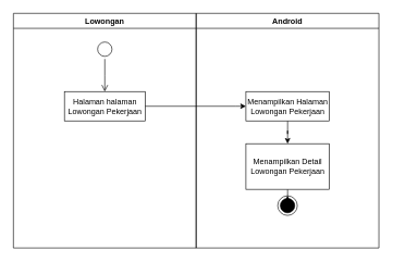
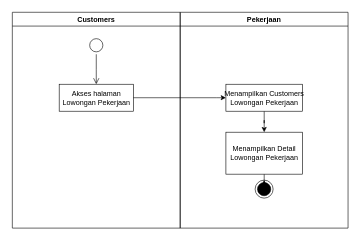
  <mxCell id="0" />
  <mxCell id="1" parent="0" />
- <mxCell id="2" value="Android" style="swimlane;fillColor=none;startSize=23;" parent="1" vertex="1"><mxGeometry x="300" y="20" width="280" height="360" as="geometry" /></mxCell>
+ <mxCell id="2" value="Pekerjaan" style="swimlane;fillColor=none;startSize=23;" parent="1" vertex="1"><mxGeometry x="300" y="20" width="280" height="360" as="geometry" /></mxCell>
  <mxCell id="3" style="edgeStyle=orthogonalEdgeStyle;rounded=0;orthogonalLoop=1;jettySize=auto;html=1;" parent="2" source="4" target="7" edge="1"><mxGeometry relative="1" as="geometry" /></mxCell>
- <mxCell id="4" value="Menampilkan Halaman&lt;br&gt;Lowongan Pekerjaan" style="html=1;strokeColor=#000000;fillColor=default;" parent="2" vertex="1"><mxGeometry x="76.25" y="120" width="127.5" height="45" as="geometry" /></mxCell>
+ <mxCell id="4" value="Menampilkan Customers&lt;br&gt;Lowongan Pekerjaan" style="html=1;strokeColor=#000000;fillColor=default;" parent="2" vertex="1"><mxGeometry x="76.25" y="120" width="127.5" height="45" as="geometry" /></mxCell>
  <mxCell id="5" value="" style="ellipse;html=1;shape=endState;fillColor=#000000;strokeColor=#000000;" parent="2" vertex="1"><mxGeometry x="125" y="280" width="30" height="30" as="geometry" /></mxCell>
  <mxCell id="6" style="edgeStyle=orthogonalEdgeStyle;rounded=0;orthogonalLoop=1;jettySize=auto;html=1;" parent="2" source="7" target="5" edge="1"><mxGeometry relative="1" as="geometry" /></mxCell>
  <mxCell id="7" value="Menampilkan Detail&lt;br&gt;Lowongan Pekerjaan" style="html=1;strokeColor=#000000;fillColor=default;" parent="2" vertex="1"><mxGeometry x="76.25" y="200" width="127.5" height="70" as="geometry" /></mxCell>
- <mxCell id="8" value="Lowongan" style="swimlane;fillColor=none;" parent="1" vertex="1"><mxGeometry x="20" y="20" width="280" height="360" as="geometry" /></mxCell>
+ <mxCell id="8" value="Customers" style="swimlane;fillColor=none;" parent="1" vertex="1"><mxGeometry x="20" y="20" width="280" height="360" as="geometry" /></mxCell>
  <mxCell id="9" value="" style="ellipse;html=1;shape=startState;fillColor=default;strokeColor=#000000;" parent="8" vertex="1"><mxGeometry x="125" y="40" width="30" height="30" as="geometry" /></mxCell>
  <mxCell id="10" value="" style="edgeStyle=orthogonalEdgeStyle;html=1;verticalAlign=bottom;endArrow=open;endSize=8;strokeColor=#000000;rounded=0;" parent="8" source="9" edge="1"><mxGeometry relative="1" as="geometry"><mxPoint x="140" y="120" as="targetPoint" /></mxGeometry></mxCell>
- <mxCell id="11" value="Halaman halaman&lt;br&gt;Lowongan Pekerjaan" style="html=1;strokeColor=#000000;fillColor=default;" parent="8" vertex="1"><mxGeometry x="78.13" y="120" width="123.75" height="45" as="geometry" /></mxCell>
+ <mxCell id="11" value="Akses halaman&lt;br&gt;Lowongan Pekerjaan" style="html=1;strokeColor=#000000;fillColor=default;" parent="8" vertex="1"><mxGeometry x="78.13" y="120" width="123.75" height="45" as="geometry" /></mxCell>
  <mxCell id="12" style="edgeStyle=orthogonalEdgeStyle;rounded=0;orthogonalLoop=1;jettySize=auto;html=1;exitX=1;exitY=0.5;exitDx=0;exitDy=0;strokeColor=#000000;entryX=0;entryY=0.5;entryDx=0;entryDy=0;" parent="1" source="11" target="4" edge="1"><mxGeometry relative="1" as="geometry"><mxPoint x="420" y="85" as="targetPoint" /><Array as="points"><mxPoint x="360" y="163" /><mxPoint x="370" y="163" /></Array></mxGeometry></mxCell>
